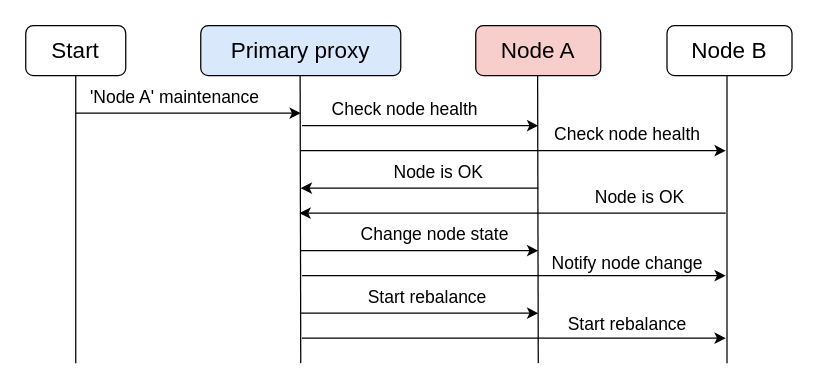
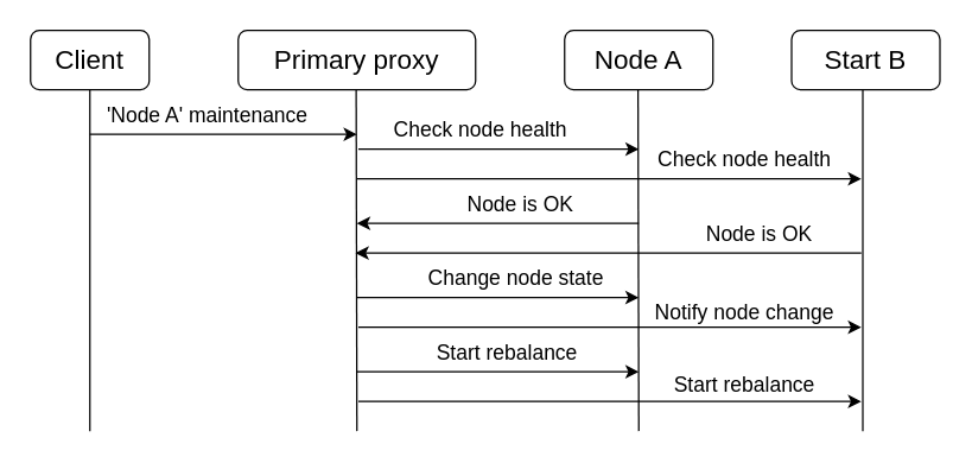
  <mxCell id="0" />
  <mxCell id="1" parent="0" />
- <mxCell id="2" value="&lt;font style=&quot;font-size: 18px&quot;&gt;Start&lt;/font&gt;" style="rounded=1;whiteSpace=wrap;html=1;" parent="1" vertex="1"><mxGeometry x="20" y="20" width="80" height="40" as="geometry" /></mxCell>
- <mxCell id="3" value="&lt;div&gt;&lt;font style=&quot;font-size: 18px&quot;&gt;Primary&lt;/font&gt;&lt;font style=&quot;font-size: 18px&quot;&gt; proxy&lt;br&gt;&lt;/font&gt;&lt;/div&gt;" style="rounded=1;whiteSpace=wrap;html=1;fillColor=#dae8fc;" parent="1" vertex="1"><mxGeometry x="160" y="20" width="160" height="40" as="geometry" /></mxCell>
- <mxCell id="4" value="&lt;font style=&quot;font-size: 18px&quot;&gt;Node&lt;/font&gt;&lt;font style=&quot;font-size: 18px&quot;&gt; A&lt;/font&gt;" style="rounded=1;whiteSpace=wrap;html=1;fillColor=#f8cecc;" parent="1" vertex="1"><mxGeometry x="380" y="20" width="100" height="40" as="geometry" /></mxCell>
+ <mxCell id="2" value="&lt;font style=&quot;font-size: 18px&quot;&gt;Client&lt;/font&gt;" style="rounded=1;whiteSpace=wrap;html=1;" parent="1" vertex="1"><mxGeometry x="20" y="20" width="80" height="40" as="geometry" /></mxCell>
+ <mxCell id="3" value="&lt;div&gt;&lt;font style=&quot;font-size: 18px&quot;&gt;Primary&lt;/font&gt;&lt;font style=&quot;font-size: 18px&quot;&gt; proxy&lt;br&gt;&lt;/font&gt;&lt;/div&gt;" style="rounded=1;whiteSpace=wrap;html=1;" parent="1" vertex="1"><mxGeometry x="160" y="20" width="160" height="40" as="geometry" /></mxCell>
+ <mxCell id="4" value="&lt;font style=&quot;font-size: 18px&quot;&gt;Node&lt;/font&gt;&lt;font style=&quot;font-size: 18px&quot;&gt; A&lt;/font&gt;" style="rounded=1;whiteSpace=wrap;html=1;" parent="1" vertex="1"><mxGeometry x="380" y="20" width="100" height="40" as="geometry" /></mxCell>
  <mxCell id="5" value="" style="endArrow=none;html=1;" parent="1" edge="1"><mxGeometry width="50" height="50" relative="1" as="geometry"><mxPoint x="60" y="290" as="sourcePoint" /><mxPoint x="60" y="60" as="targetPoint" /></mxGeometry></mxCell>
  <mxCell id="6" value="" style="endArrow=none;html=1;" parent="1" edge="1"><mxGeometry width="50" height="50" relative="1" as="geometry"><mxPoint x="240" y="290" as="sourcePoint" /><mxPoint x="239.5" y="60" as="targetPoint" /></mxGeometry></mxCell>
  <mxCell id="7" value="" style="endArrow=none;html=1;" parent="1" edge="1"><mxGeometry width="50" height="50" relative="1" as="geometry"><mxPoint x="430" y="290" as="sourcePoint" /><mxPoint x="429.5" y="60" as="targetPoint" /></mxGeometry></mxCell>
  <mxCell id="8" value="" style="endArrow=classic;html=1;" parent="1" edge="1"><mxGeometry width="50" height="50" relative="1" as="geometry"><mxPoint x="60" y="90" as="sourcePoint" /><mxPoint x="240" y="90" as="targetPoint" /></mxGeometry></mxCell>
  <mxCell id="9" value="&lt;font style=&quot;font-size: 14px;&quot;&gt;'Node A' maintenance&lt;/font&gt;" style="edgeLabel;html=1;align=center;verticalAlign=middle;resizable=0;points=[];fontSize=14;" parent="8" vertex="1" connectable="0"><mxGeometry x="-0.393" y="1" relative="1" as="geometry"><mxPoint x="23" y="-13" as="offset" /></mxGeometry></mxCell>
  <mxCell id="10" value="" style="endArrow=classic;html=1;" parent="1" edge="1"><mxGeometry width="50" height="50" relative="1" as="geometry"><mxPoint x="241" y="100" as="sourcePoint" /><mxPoint x="430" y="100" as="targetPoint" /></mxGeometry></mxCell>
  <mxCell id="11" value="&lt;font style=&quot;font-size: 14px;&quot;&gt;Check node health&lt;br style=&quot;font-size: 14px;&quot;&gt;&lt;/font&gt;" style="edgeLabel;html=1;align=center;verticalAlign=middle;resizable=0;points=[];fontSize=14;" parent="10" vertex="1" connectable="0"><mxGeometry x="-0.308" y="-2" relative="1" as="geometry"><mxPoint x="16" y="-16" as="offset" /></mxGeometry></mxCell>
  <mxCell id="12" value="" style="endArrow=classic;html=1;fontSize=16;" parent="1" edge="1"><mxGeometry width="50" height="50" relative="1" as="geometry"><mxPoint x="430" y="150" as="sourcePoint" /><mxPoint x="240" y="150" as="targetPoint" /></mxGeometry></mxCell>
  <mxCell id="13" value="&lt;font style=&quot;font-size: 14px;&quot;&gt;Node is OK&lt;/font&gt;" style="edgeLabel;html=1;align=center;verticalAlign=middle;resizable=0;points=[];fontSize=14;" parent="12" vertex="1" connectable="0"><mxGeometry x="0.431" relative="1" as="geometry"><mxPoint x="55" y="-14" as="offset" /></mxGeometry></mxCell>
- <mxCell id="14" value="&lt;font style=&quot;font-size: 18px&quot;&gt;Node&lt;/font&gt;&lt;font style=&quot;font-size: 18px&quot;&gt; B&lt;/font&gt;" style="rounded=1;whiteSpace=wrap;html=1;" parent="1" vertex="1"><mxGeometry x="533" y="20" width="100" height="40" as="geometry" /></mxCell>
+ <mxCell id="14" value="&lt;font style=&quot;font-size: 18px&quot;&gt;Start&lt;/font&gt;&lt;font style=&quot;font-size: 18px&quot;&gt; B&lt;/font&gt;" style="rounded=1;whiteSpace=wrap;html=1;" parent="1" vertex="1"><mxGeometry x="533" y="20" width="100" height="40" as="geometry" /></mxCell>
  <mxCell id="15" value="" style="endArrow=none;html=1;" parent="1" edge="1"><mxGeometry width="50" height="50" relative="1" as="geometry"><mxPoint x="581" y="290" as="sourcePoint" /><mxPoint x="581" y="60" as="targetPoint" /></mxGeometry></mxCell>
  <mxCell id="16" value="" style="endArrow=classic;html=1;fontSize=16;" parent="1" edge="1"><mxGeometry width="50" height="50" relative="1" as="geometry"><mxPoint x="240" y="250" as="sourcePoint" /><mxPoint x="430" y="250" as="targetPoint" /></mxGeometry></mxCell>
  <mxCell id="17" value="&lt;font style=&quot;font-size: 14px;&quot;&gt;Start rebalance&lt;/font&gt;" style="edgeLabel;html=1;align=center;verticalAlign=middle;resizable=0;points=[];fontSize=14;" parent="16" vertex="1" connectable="0"><mxGeometry x="-0.333" y="-2" relative="1" as="geometry"><mxPoint x="37" y="-16" as="offset" /></mxGeometry></mxCell>
  <mxCell id="18" value="" style="endArrow=classic;html=1;fontSize=16;" parent="1" edge="1"><mxGeometry width="50" height="50" relative="1" as="geometry"><mxPoint x="241" y="270" as="sourcePoint" /><mxPoint x="580" y="270" as="targetPoint" /></mxGeometry></mxCell>
  <mxCell id="19" value="&lt;font style=&quot;font-size: 14px;&quot;&gt;Start rebalance&lt;/font&gt;" style="edgeLabel;html=1;align=center;verticalAlign=middle;resizable=0;points=[];fontSize=14;" parent="18" vertex="1" connectable="0"><mxGeometry x="-0.333" y="-2" relative="1" as="geometry"><mxPoint x="146" y="-14" as="offset" /></mxGeometry></mxCell>
  <mxCell id="20" value="" style="endArrow=classic;html=1;" parent="1" edge="1"><mxGeometry width="50" height="50" relative="1" as="geometry"><mxPoint x="240" y="120" as="sourcePoint" /><mxPoint x="580" y="120" as="targetPoint" /></mxGeometry></mxCell>
  <mxCell id="21" value="&lt;font style=&quot;font-size: 14px;&quot;&gt;Check node health&lt;br style=&quot;font-size: 14px;&quot;&gt;&lt;/font&gt;" style="edgeLabel;html=1;align=center;verticalAlign=middle;resizable=0;points=[];fontSize=14;" parent="20" vertex="1" connectable="0"><mxGeometry x="-0.308" y="-2" relative="1" as="geometry"><mxPoint x="142" y="-16" as="offset" /></mxGeometry></mxCell>
  <mxCell id="22" value="" style="endArrow=classic;html=1;fontSize=16;" parent="1" edge="1"><mxGeometry width="50" height="50" relative="1" as="geometry"><mxPoint x="580" y="170" as="sourcePoint" /><mxPoint x="239" y="170" as="targetPoint" /></mxGeometry></mxCell>
  <mxCell id="23" value="&lt;font style=&quot;font-size: 14px;&quot;&gt;Node is OK&lt;/font&gt;" style="edgeLabel;html=1;align=center;verticalAlign=middle;resizable=0;points=[];fontSize=14;" parent="22" vertex="1" connectable="0"><mxGeometry x="0.431" relative="1" as="geometry"><mxPoint x="174" y="-14" as="offset" /></mxGeometry></mxCell>
  <mxCell id="24" value="" style="endArrow=classic;html=1;fontSize=16;" parent="1" edge="1"><mxGeometry width="50" height="50" relative="1" as="geometry"><mxPoint x="240" y="200" as="sourcePoint" /><mxPoint x="430" y="200" as="targetPoint" /></mxGeometry></mxCell>
  <mxCell id="25" value="&lt;font style=&quot;font-size: 14px;&quot;&gt;Change node state&lt;/font&gt;&lt;font style=&quot;font-size: 14px;&quot;&gt;&lt;br style=&quot;font-size: 14px;&quot;&gt;&lt;/font&gt;" style="edgeLabel;html=1;align=center;verticalAlign=middle;resizable=0;points=[];fontSize=14;" parent="24" vertex="1" connectable="0"><mxGeometry x="-0.308" y="-2" relative="1" as="geometry"><mxPoint x="40" y="-16" as="offset" /></mxGeometry></mxCell>
  <mxCell id="26" value="" style="endArrow=classic;html=1;fontSize=16;" parent="1" edge="1"><mxGeometry width="50" height="50" relative="1" as="geometry"><mxPoint x="241" y="220" as="sourcePoint" /><mxPoint x="580" y="220" as="targetPoint" /></mxGeometry></mxCell>
  <mxCell id="27" value="&lt;font style=&quot;font-size: 14px&quot;&gt;Notify node change&lt;/font&gt;" style="edgeLabel;html=1;align=center;verticalAlign=middle;resizable=0;points=[];fontSize=14;" parent="26" vertex="1" connectable="0"><mxGeometry x="-0.308" y="-2" relative="1" as="geometry"><mxPoint x="142" y="-13" as="offset" /></mxGeometry></mxCell>
